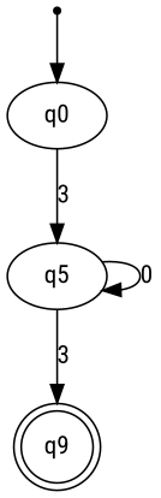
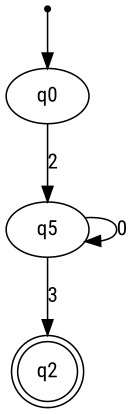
  digraph {
    fontname="Roboto Condensed"
    node [fontname="Roboto Condensed"]
    edge [fontname="Roboto Condensed"]
    inic [shape=point]
    q0
    n3 [label=q5]
-   q2 [shape=doublecircle label=q9]
+   q2 [shape=doublecircle]
    inic -> q0
-   q0 -> n3 [label=3]
+   q0 -> n3 [label=2]
    n3 -> n3 [label=0]
    n3 -> q2 [label=3]
  }
